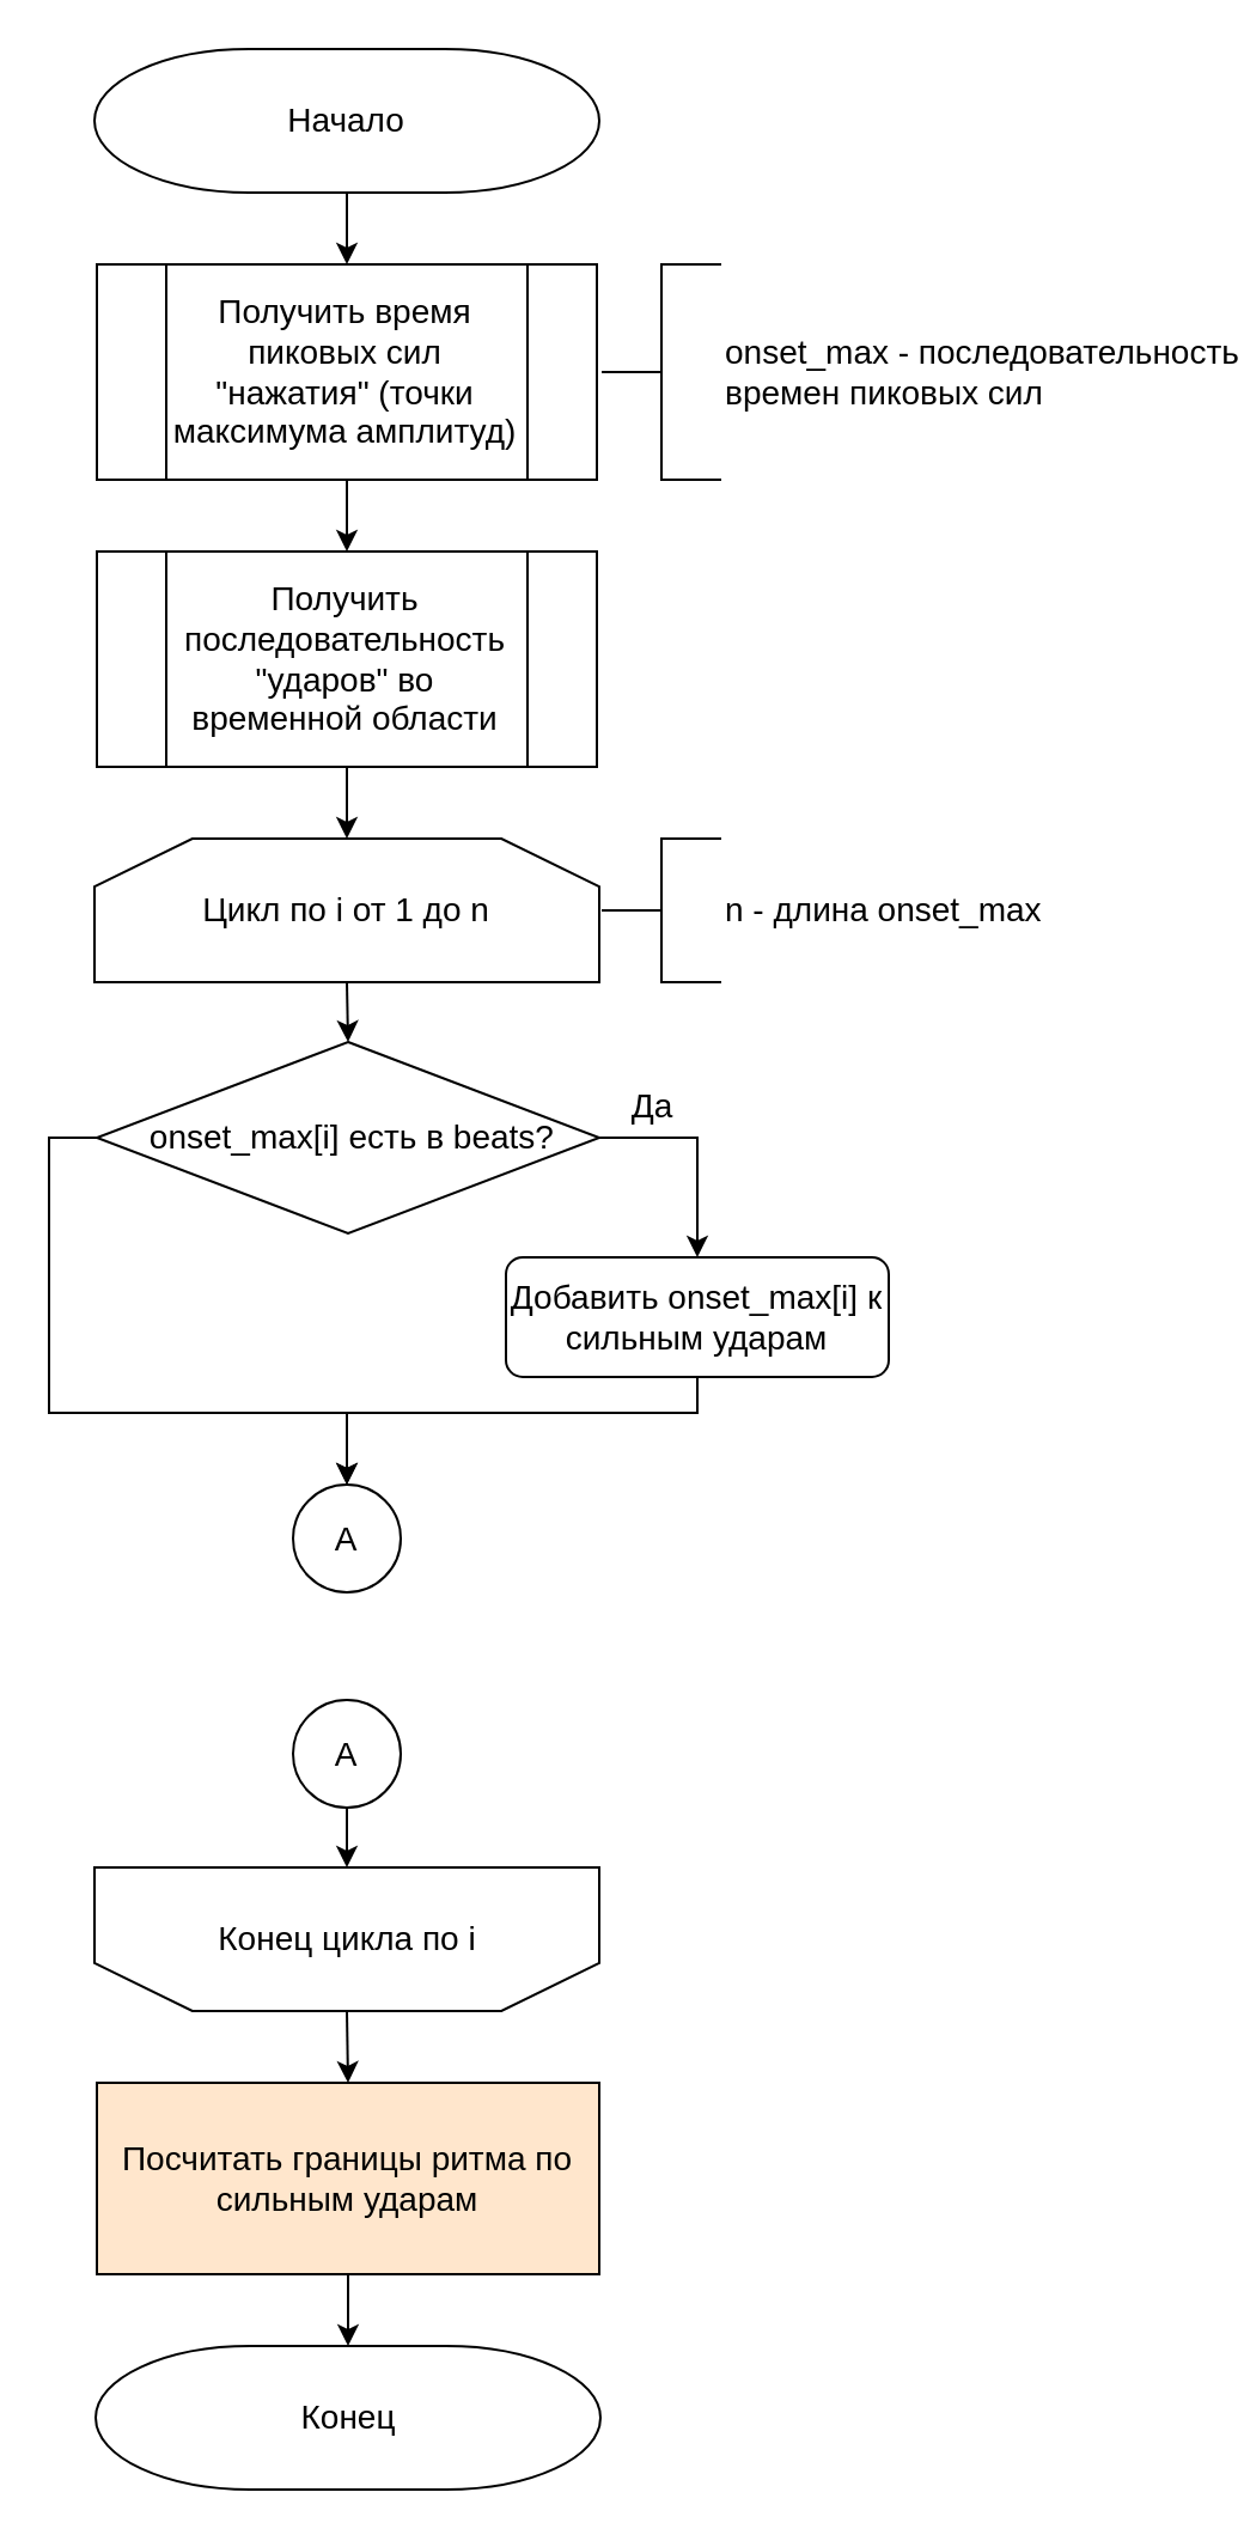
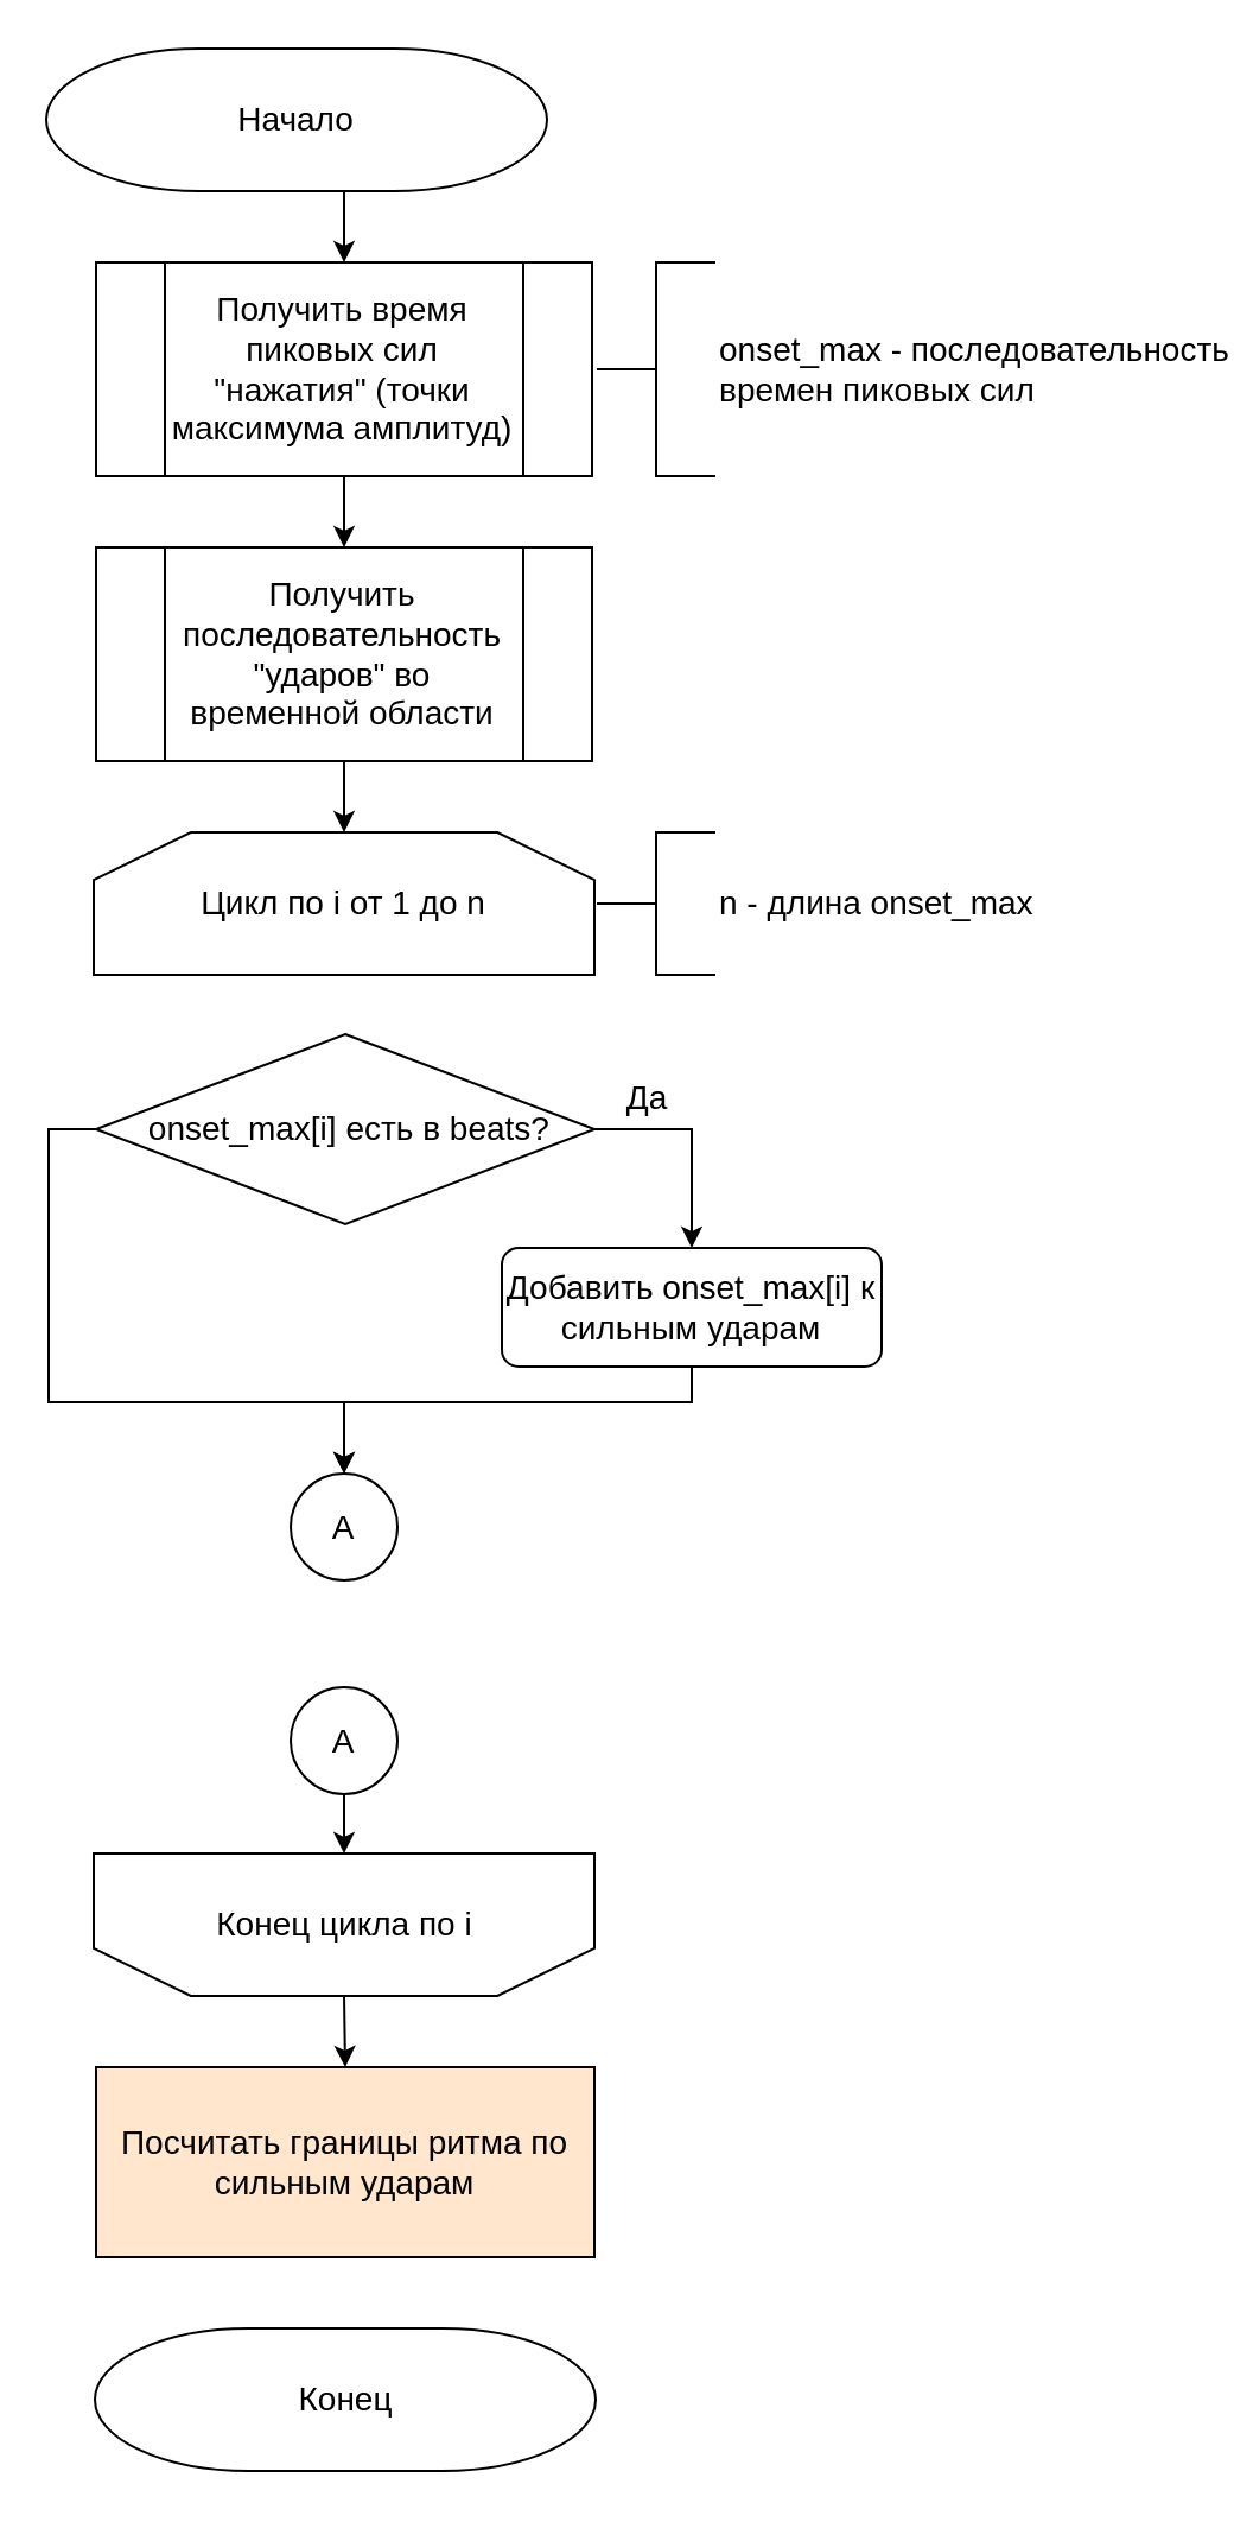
  <mxCell id="0" />
  <mxCell id="1" parent="0" />
  <mxCell id="2" style="edgeStyle=orthogonalEdgeStyle;rounded=0;orthogonalLoop=1;jettySize=auto;html=1;exitX=0.5;exitY=1;exitDx=0;exitDy=0;exitPerimeter=0;entryX=0.5;entryY=0;entryDx=0;entryDy=0;fontSize=14;" parent="1" source="3" target="5" edge="1"><mxGeometry relative="1" as="geometry" /></mxCell>
- <mxCell id="3" value="Начало" style="strokeWidth=1;html=1;shape=mxgraph.flowchart.terminator;whiteSpace=wrap;fontSize=14;" parent="1" vertex="1"><mxGeometry x="39" y="20" width="211" height="60" as="geometry" /></mxCell>
+ <mxCell id="3" value="Начало" style="strokeWidth=1;html=1;shape=mxgraph.flowchart.terminator;whiteSpace=wrap;fontSize=14;" parent="1" vertex="1"><mxGeometry x="19" y="20" width="211" height="60" as="geometry" /></mxCell>
  <mxCell id="4" style="edgeStyle=orthogonalEdgeStyle;rounded=0;orthogonalLoop=1;jettySize=auto;html=1;exitX=0.5;exitY=1;exitDx=0;exitDy=0;entryX=0.5;entryY=0;entryDx=0;entryDy=0;fontSize=14;" parent="1" source="5" target="7" edge="1"><mxGeometry relative="1" as="geometry" /></mxCell>
  <mxCell id="5" value="Получить время пиковых сил &quot;нажатия&quot; (точки максимума амплитуд)" style="verticalLabelPosition=middle;verticalAlign=middle;html=1;shape=process;whiteSpace=wrap;rounded=0;size=0.14;arcSize=6;strokeWidth=1;fontSize=14;labelPosition=center;align=center;" parent="1" vertex="1"><mxGeometry x="40" y="110" width="209" height="90" as="geometry" /></mxCell>
  <mxCell id="6" style="edgeStyle=orthogonalEdgeStyle;rounded=0;orthogonalLoop=1;jettySize=auto;html=1;exitX=0.5;exitY=1;exitDx=0;exitDy=0;entryX=0.5;entryY=0;entryDx=0;entryDy=0;entryPerimeter=0;fontSize=14;" parent="1" source="7" target="10" edge="1"><mxGeometry relative="1" as="geometry" /></mxCell>
  <mxCell id="7" value="Получить последовательность &quot;ударов&quot; во временной области" style="verticalLabelPosition=middle;verticalAlign=middle;html=1;shape=process;whiteSpace=wrap;rounded=0;size=0.14;arcSize=6;strokeWidth=1;fontSize=14;labelPosition=center;align=center;" parent="1" vertex="1"><mxGeometry x="40" y="230" width="209" height="90" as="geometry" /></mxCell>
  <mxCell id="8" value="onset_max - последовательность&lt;br&gt;времен пиковых сил" style="strokeWidth=1;html=1;shape=mxgraph.flowchart.annotation_2;align=left;labelPosition=right;pointerEvents=1;rounded=0;fontSize=14;" parent="1" vertex="1"><mxGeometry x="251" y="110" width="50" height="90" as="geometry" /></mxCell>
- <mxCell id="9" style="edgeStyle=orthogonalEdgeStyle;rounded=0;orthogonalLoop=1;jettySize=auto;html=1;exitX=0.5;exitY=1;exitDx=0;exitDy=0;exitPerimeter=0;entryX=0.5;entryY=0;entryDx=0;entryDy=0;entryPerimeter=0;fontSize=14;" parent="1" source="10" target="14" edge="1"><mxGeometry relative="1" as="geometry" /></mxCell>
  <mxCell id="10" value="Цикл по i от 1 до n" style="strokeWidth=1;html=1;shape=stencil(rZVNb4MwDIZ/Ta5VIFpXjlPWnapeetg5pe6ICgkKWbv9+6W4aHwMxrxKHPBreB9sbIUJWWWqBBZzowpg4pnF8cbaMggbXWgfwnCbYWLJMbxgmKwwVFUJqUftrJxW+xwwU3lnT3DRB39z0CYDh65izfhTeOZ6CZlaY4KJtqbqZFr5YKa0Ce/yDzTjiwfEfN5ijMpAKMCD66jf5W1RYPELmRTNI+0IpG5FDfc30uvfSRGNtKZ0r8+KZsK2hLr4gsc9XLKayduReAm1OlIvm60jVDfCEzIoYwso5F6lpzdn383hx68s1XW5B4kmXdgztIau16upBjQOuTYth8d/O/QaeAeLJcGC39mBUgblb6S5rWBiaIM+mIhaHRkjIY/WwcR8HXWe4zkyNroDg1rFc60WvgA=);whiteSpace=wrap;rounded=0;fontSize=14;" parent="1" vertex="1"><mxGeometry x="39" y="350" width="211" height="60" as="geometry" /></mxCell>
  <mxCell id="11" value="n - длина onset_max" style="strokeWidth=1;html=1;shape=mxgraph.flowchart.annotation_2;align=left;labelPosition=right;pointerEvents=1;rounded=0;fontSize=14;" parent="1" vertex="1"><mxGeometry x="251" y="350" width="50" height="60" as="geometry" /></mxCell>
  <mxCell id="12" style="edgeStyle=orthogonalEdgeStyle;rounded=0;orthogonalLoop=1;jettySize=auto;html=1;exitX=1;exitY=0.5;exitDx=0;exitDy=0;exitPerimeter=0;entryX=0.5;entryY=0;entryDx=0;entryDy=0;fontSize=14;" parent="1" source="14" target="16" edge="1"><mxGeometry relative="1" as="geometry" /></mxCell>
  <mxCell id="13" style="edgeStyle=orthogonalEdgeStyle;rounded=0;orthogonalLoop=1;jettySize=auto;html=1;exitX=0;exitY=0.5;exitDx=0;exitDy=0;exitPerimeter=0;entryX=0.5;entryY=0;entryDx=0;entryDy=0;entryPerimeter=0;fontSize=14;" parent="1" source="14" target="24" edge="1"><mxGeometry relative="1" as="geometry"><Array as="points"><mxPoint x="20" y="475" /><mxPoint x="20" y="590" /><mxPoint x="145" y="590" /></Array></mxGeometry></mxCell>
  <mxCell id="14" value="&amp;nbsp;onset_max[i] есть в beats?" style="strokeWidth=1;html=1;shape=mxgraph.flowchart.decision;whiteSpace=wrap;rounded=0;fontSize=14;" parent="1" vertex="1"><mxGeometry x="40" y="435" width="210" height="80" as="geometry" /></mxCell>
  <mxCell id="15" style="edgeStyle=orthogonalEdgeStyle;rounded=0;orthogonalLoop=1;jettySize=auto;html=1;exitX=0.5;exitY=1;exitDx=0;exitDy=0;entryX=0.5;entryY=0;entryDx=0;entryDy=0;entryPerimeter=0;fontSize=14;" parent="1" source="16" target="24" edge="1"><mxGeometry relative="1" as="geometry"><Array as="points"><mxPoint x="291" y="590" /><mxPoint x="145" y="590" /></Array></mxGeometry></mxCell>
  <mxCell id="16" value="Добавить onset_max[i] к сильным ударам" style="whiteSpace=wrap;html=1;absoluteArcSize=1;arcSize=14;strokeWidth=1;fontSize=14;rounded=1;" parent="1" vertex="1"><mxGeometry x="211" y="525" width="160" height="50" as="geometry" /></mxCell>
  <mxCell id="17" style="edgeStyle=orthogonalEdgeStyle;rounded=0;orthogonalLoop=1;jettySize=auto;html=1;exitX=0.5;exitY=0;exitDx=0;exitDy=0;exitPerimeter=0;entryX=0.5;entryY=0;entryDx=0;entryDy=0;fontSize=14;" parent="1" source="18" target="21" edge="1"><mxGeometry relative="1" as="geometry" /></mxCell>
  <mxCell id="18" value="" style="strokeWidth=1;html=1;shape=stencil(rZVNb4MwDIZ/Ta5VIFpXjlPWnapeetg5pe6ICgkKWbv9+6W4aHwMxrxKHPBreB9sbIUJWWWqBBZzowpg4pnF8cbaMggbXWgfwnCbYWLJMbxgmKwwVFUJqUftrJxW+xwwU3lnT3DRB39z0CYDh65izfhTeOZ6CZlaY4KJtqbqZFr5YKa0Ce/yDzTjiwfEfN5ijMpAKMCD66jf5W1RYPELmRTNI+0IpG5FDfc30uvfSRGNtKZ0r8+KZsK2hLr4gsc9XLKayduReAm1OlIvm60jVDfCEzIoYwso5F6lpzdn383hx68s1XW5B4kmXdgztIau16upBjQOuTYth8d/O/QaeAeLJcGC39mBUgblb6S5rWBiaIM+mIhaHRkjIY/WwcR8HXWe4zkyNroDg1rFc60WvgA=);whiteSpace=wrap;rounded=0;fontSize=14;rotation=-180;" parent="1" vertex="1"><mxGeometry x="39" y="780" width="211" height="60" as="geometry" /></mxCell>
  <mxCell id="19" value="Конец цикла по i" style="text;html=1;strokeColor=none;fillColor=none;align=center;verticalAlign=middle;whiteSpace=wrap;rounded=0;fontSize=14;" parent="1" vertex="1"><mxGeometry x="80" y="800" width="130" height="20" as="geometry" /></mxCell>
- <mxCell id="20" style="edgeStyle=orthogonalEdgeStyle;rounded=0;orthogonalLoop=1;jettySize=auto;html=1;exitX=0.5;exitY=1;exitDx=0;exitDy=0;entryX=0.5;entryY=0;entryDx=0;entryDy=0;entryPerimeter=0;fontSize=14;" parent="1" source="21" target="22" edge="1"><mxGeometry relative="1" as="geometry" /></mxCell>
  <mxCell id="21" value="Посчитать границы ритма по сильным ударам" style="rounded=0;whiteSpace=wrap;html=1;absoluteArcSize=1;arcSize=14;strokeWidth=1;fontSize=14;fillColor=#ffe6cc;" parent="1" vertex="1"><mxGeometry x="40" y="870" width="210" height="80" as="geometry" /></mxCell>
  <mxCell id="22" value="Конец" style="strokeWidth=1;html=1;shape=mxgraph.flowchart.terminator;whiteSpace=wrap;fontSize=14;" parent="1" vertex="1"><mxGeometry x="39.5" y="980" width="211" height="60" as="geometry" /></mxCell>
  <mxCell id="23" value="Да" style="text;html=1;strokeColor=none;fillColor=none;align=center;verticalAlign=middle;whiteSpace=wrap;rounded=0;fontSize=14;" parent="1" vertex="1"><mxGeometry x="244.5" y="452" width="55" height="20" as="geometry" /></mxCell>
  <mxCell id="24" value="А" style="strokeWidth=1;html=1;shape=mxgraph.flowchart.start_2;whiteSpace=wrap;rounded=0;fontSize=14;" parent="1" vertex="1"><mxGeometry x="122" y="620" width="45" height="45" as="geometry" /></mxCell>
  <mxCell id="25" style="edgeStyle=orthogonalEdgeStyle;rounded=0;orthogonalLoop=1;jettySize=auto;html=1;exitX=0.5;exitY=1;exitDx=0;exitDy=0;exitPerimeter=0;fontSize=14;entryX=0.5;entryY=1;entryDx=0;entryDy=0;entryPerimeter=0;" parent="1" source="26" target="18" edge="1"><mxGeometry relative="1" as="geometry"><mxPoint x="144" y="770" as="targetPoint" /></mxGeometry></mxCell>
  <mxCell id="26" value="А" style="strokeWidth=1;html=1;shape=mxgraph.flowchart.start_2;whiteSpace=wrap;rounded=0;fontSize=14;" parent="1" vertex="1"><mxGeometry x="122" y="710" width="45" height="45" as="geometry" /></mxCell>
